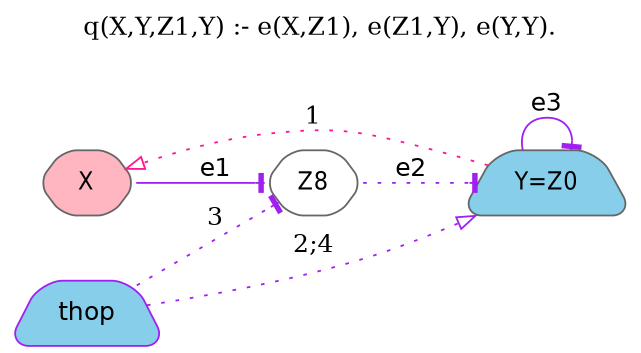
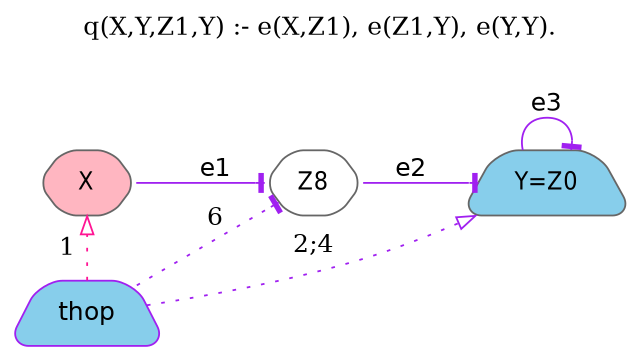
  digraph {
    label="q(X,Y,Z1,Y) :- e(X,Z1), e(Z1,Y), e(Y,Y)."
    labelloc=t
    rankdir=LR
    node [color=gray40 fillcolor=skyblue fontname="Helvetica-Narrow" shape=hexagon style="rounded,filled"]
    edge [arrowhead=tee color=purple]
    n1 [fillcolor=white height=0.5 label=Z8 width=0.75]
    n2 [height=0.5 label="Y=Z0" shape=trapezium width=0.75]
    X [fillcolor=lightpink height=0.5 width=0.75]
    thop [color=purple fontname=helvetica height=0.5 shape=trapezium style="filled,rounded" width=0.79437]
-   n1 -> n2 [fontname=helvetica label=e2 style=dotted]
+   n1 -> n2 [fontname=helvetica label=e2]
    n2 -> n2 [fontname=helvetica label=e3]
    X -> n1 [fontname=helvetica label=e1]
-   thop -> n1 [constraint=false label=3 style=dotted]
+   thop -> n1 [constraint=false label=6 style=dotted]
    thop -> n2 [arrowhead=onormal constraint=false label="2;4" style=dotted]
-   n2 -> X [arrowhead=onormal color=deeppink constraint=false label=1 style=dotted]
+   thop -> X [arrowhead=onormal color=deeppink constraint=false label=1 style=dotted]
  }
